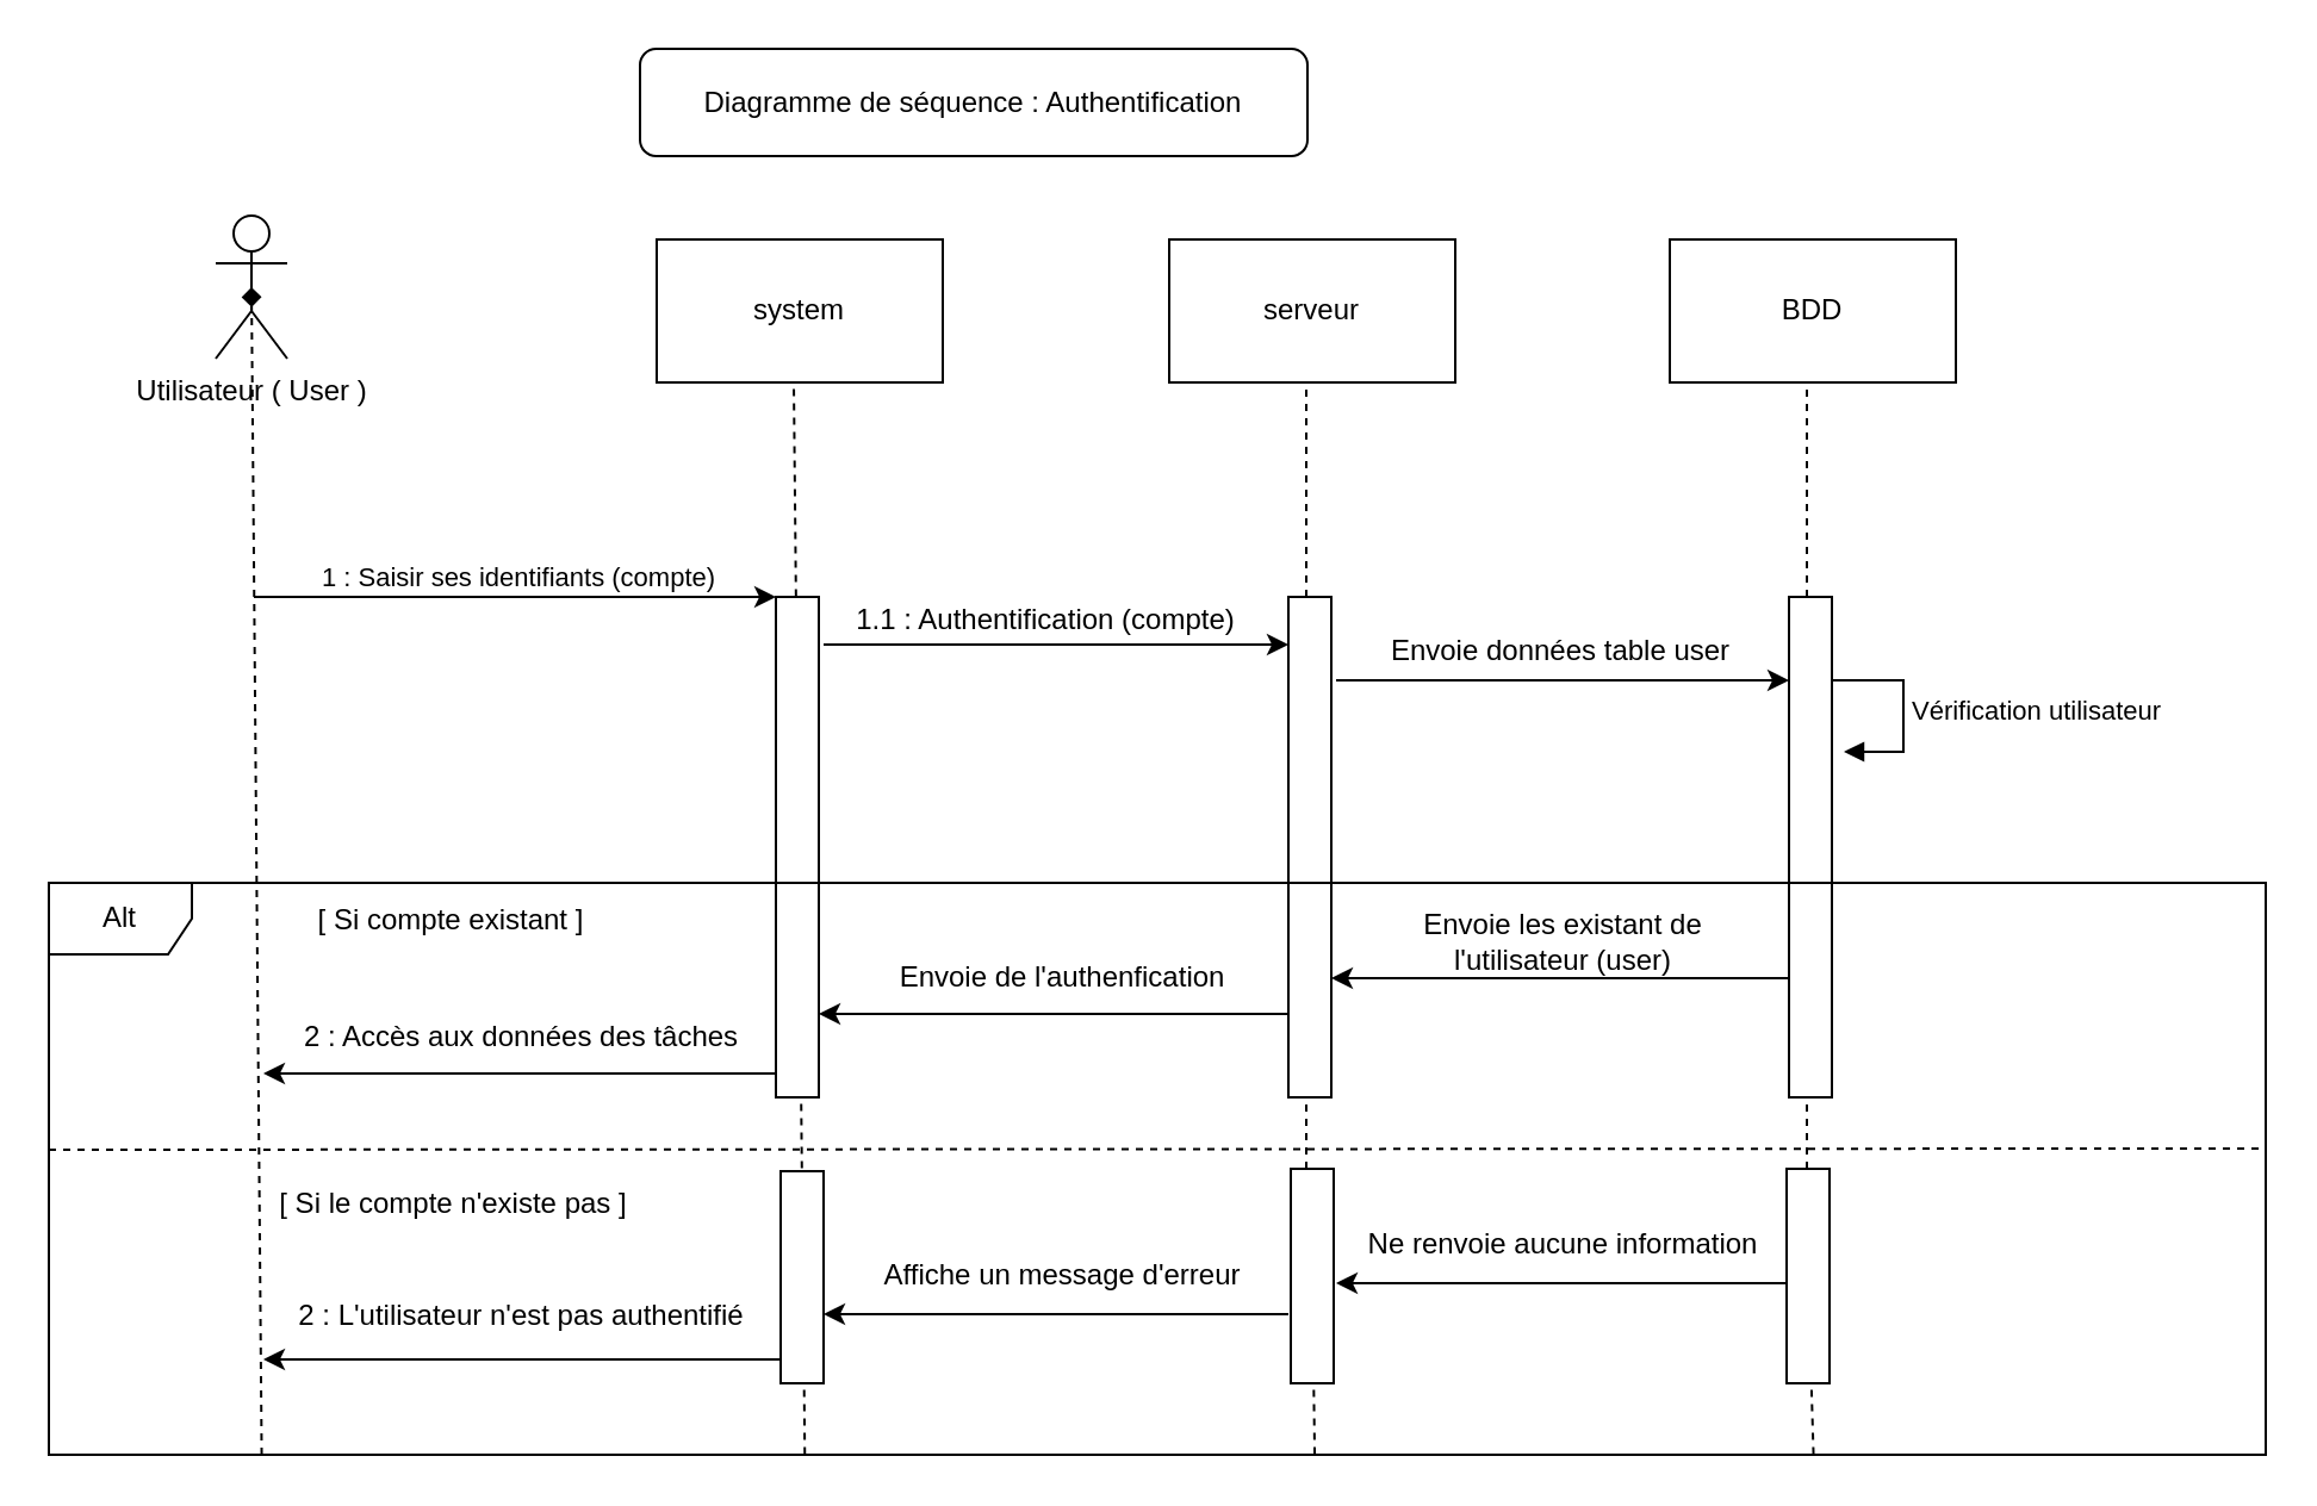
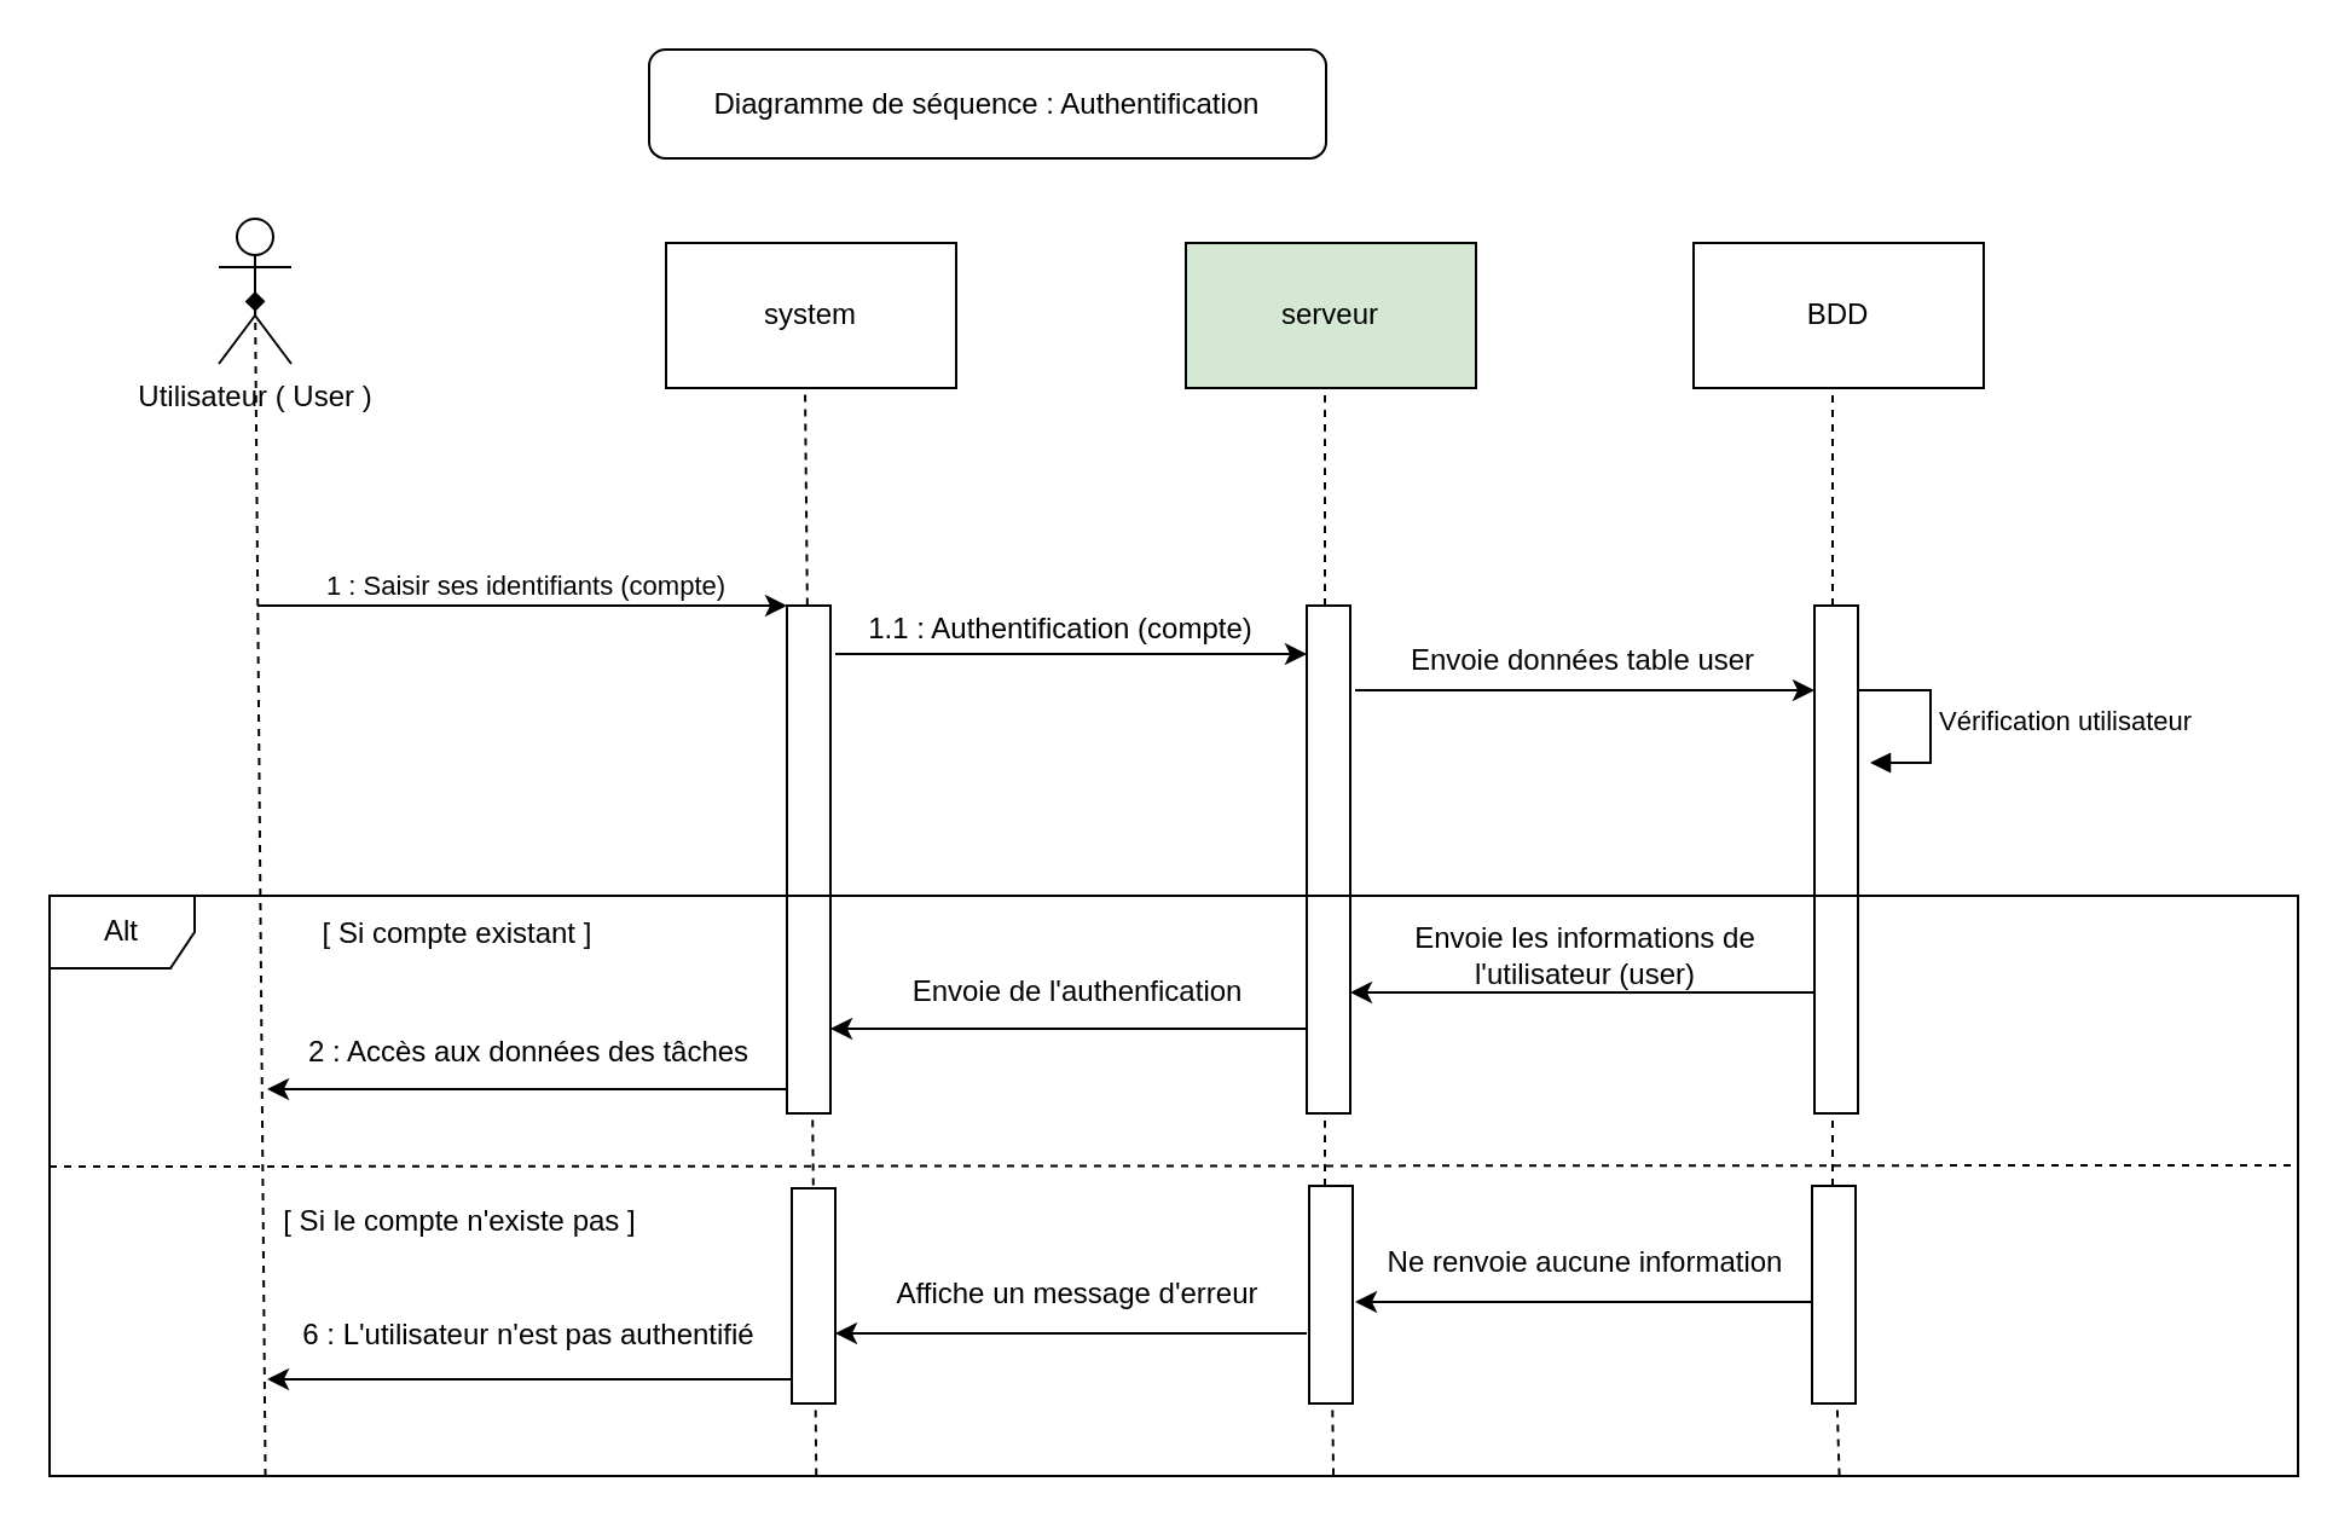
  <mxCell id="0" />
  <mxCell id="1" parent="0" />
  <mxCell id="2" value="Utilisateur ( User )" style="shape=umlActor;verticalLabelPosition=bottom;verticalAlign=top;html=1;outlineConnect=0;" vertex="1" parent="1"><mxGeometry x="90" y="90" width="30" height="60" as="geometry" /></mxCell>
  <mxCell id="3" value="" style="endArrow=diamond;dashed=1;html=1;rounded=0;entryX=0.5;entryY=0.5;entryDx=0;entryDy=0;entryPerimeter=0;exitX=0.096;exitY=1;exitDx=0;exitDy=0;exitPerimeter=0;" edge="1" parent="1" source="21" target="2"><mxGeometry width="50" height="50" relative="1" as="geometry"><mxPoint x="110" y="750" as="sourcePoint" /><mxPoint x="110" y="180" as="targetPoint" /></mxGeometry></mxCell>
  <mxCell id="4" value="system" style="rounded=0;whiteSpace=wrap;html=1;" vertex="1" parent="1"><mxGeometry x="275" y="100" width="120" height="60" as="geometry" /></mxCell>
  <mxCell id="5" value="" style="endArrow=none;dashed=1;html=1;rounded=0;entryX=0.5;entryY=0.5;entryDx=0;entryDy=0;entryPerimeter=0;exitX=0.341;exitY=0.999;exitDx=0;exitDy=0;exitPerimeter=0;" edge="1" parent="1" source="21"><mxGeometry width="50" height="50" relative="1" as="geometry"><mxPoint x="337.5" y="790" as="sourcePoint" /><mxPoint x="332.5" y="160" as="targetPoint" /></mxGeometry></mxCell>
  <mxCell id="6" value="" style="html=1;points=[];perimeter=orthogonalPerimeter;outlineConnect=0;targetShapes=umlLifeline;portConstraint=eastwest;newEdgeStyle={&quot;edgeStyle&quot;:&quot;elbowEdgeStyle&quot;,&quot;elbow&quot;:&quot;vertical&quot;,&quot;curved&quot;:0,&quot;rounded&quot;:0};" vertex="1" parent="1"><mxGeometry x="325" y="250" width="18" height="210" as="geometry" /></mxCell>
  <mxCell id="7" value="" style="endArrow=classic;html=1;rounded=0;" edge="1" parent="1" target="6"><mxGeometry width="50" height="50" relative="1" as="geometry"><mxPoint x="106" y="250" as="sourcePoint" /><mxPoint x="156" y="200" as="targetPoint" /></mxGeometry></mxCell>
  <mxCell id="8" value="1 : Saisir ses identifiants (compte)" style="edgeLabel;html=1;align=center;verticalAlign=middle;resizable=0;points=[];" vertex="1" connectable="0" parent="7"><mxGeometry x="0.315" y="-3" relative="1" as="geometry"><mxPoint x="-34" y="-12" as="offset" /></mxGeometry></mxCell>
- <mxCell id="9" value="serveur" style="rounded=0;whiteSpace=wrap;html=1;" vertex="1" parent="1"><mxGeometry x="490" y="100" width="120" height="60" as="geometry" /></mxCell>
+ <mxCell id="9" value="serveur" style="rounded=0;whiteSpace=wrap;html=1;fillColor=#d5e8d4;" vertex="1" parent="1"><mxGeometry x="490" y="100" width="120" height="60" as="geometry" /></mxCell>
  <mxCell id="10" value="" style="endArrow=none;dashed=1;html=1;rounded=0;entryX=0.5;entryY=0.5;entryDx=0;entryDy=0;entryPerimeter=0;" edge="1" parent="1" source="34"><mxGeometry width="50" height="50" relative="1" as="geometry"><mxPoint x="552.5" y="790" as="sourcePoint" /><mxPoint x="547.5" y="160" as="targetPoint" /></mxGeometry></mxCell>
  <mxCell id="11" value="" style="html=1;points=[];perimeter=orthogonalPerimeter;outlineConnect=0;targetShapes=umlLifeline;portConstraint=eastwest;newEdgeStyle={&quot;edgeStyle&quot;:&quot;elbowEdgeStyle&quot;,&quot;elbow&quot;:&quot;vertical&quot;,&quot;curved&quot;:0,&quot;rounded&quot;:0};" vertex="1" parent="1"><mxGeometry x="540" y="250" width="18" height="210" as="geometry" /></mxCell>
  <mxCell id="12" value="BDD" style="rounded=0;whiteSpace=wrap;html=1;" vertex="1" parent="1"><mxGeometry x="700" y="100" width="120" height="60" as="geometry" /></mxCell>
  <mxCell id="13" value="" style="endArrow=none;dashed=1;html=1;rounded=0;entryX=0.5;entryY=0.5;entryDx=0;entryDy=0;entryPerimeter=0;" edge="1" parent="1" source="32"><mxGeometry width="50" height="50" relative="1" as="geometry"><mxPoint x="762.5" y="790" as="sourcePoint" /><mxPoint x="757.5" y="160" as="targetPoint" /></mxGeometry></mxCell>
  <mxCell id="14" value="" style="html=1;points=[];perimeter=orthogonalPerimeter;outlineConnect=0;targetShapes=umlLifeline;portConstraint=eastwest;newEdgeStyle={&quot;edgeStyle&quot;:&quot;elbowEdgeStyle&quot;,&quot;elbow&quot;:&quot;vertical&quot;,&quot;curved&quot;:0,&quot;rounded&quot;:0};" vertex="1" parent="1"><mxGeometry x="750" y="250" width="18" height="210" as="geometry" /></mxCell>
  <mxCell id="15" value="" style="endArrow=classic;html=1;rounded=0;" edge="1" parent="1" target="11"><mxGeometry width="50" height="50" relative="1" as="geometry"><mxPoint x="345" y="270" as="sourcePoint" /><mxPoint x="500" y="270" as="targetPoint" /></mxGeometry></mxCell>
  <mxCell id="16" value="1.1 : Authentification (compte)" style="text;html=1;align=center;verticalAlign=middle;resizable=0;points=[];autosize=1;strokeColor=none;fillColor=none;" vertex="1" parent="1"><mxGeometry x="348" y="245" width="180" height="30" as="geometry" /></mxCell>
  <mxCell id="17" value="Envoie données table user" style="text;html=1;align=center;verticalAlign=middle;resizable=0;points=[];autosize=1;strokeColor=none;fillColor=none;" vertex="1" parent="1"><mxGeometry x="574" y="258" width="160" height="30" as="geometry" /></mxCell>
  <mxCell id="18" value="" style="endArrow=classic;html=1;rounded=0;" edge="1" parent="1" target="14"><mxGeometry width="50" height="50" relative="1" as="geometry"><mxPoint x="560" y="285" as="sourcePoint" /><mxPoint x="610" y="235" as="targetPoint" /></mxGeometry></mxCell>
  <mxCell id="19" value="Vérification utilisateur" style="html=1;align=left;spacingLeft=2;endArrow=block;rounded=0;edgeStyle=orthogonalEdgeStyle;curved=0;rounded=0;" edge="1" parent="1"><mxGeometry relative="1" as="geometry"><mxPoint x="768" y="285" as="sourcePoint" /><Array as="points"><mxPoint x="798" y="315" /></Array><mxPoint x="773" y="315" as="targetPoint" /></mxGeometry></mxCell>
  <mxCell id="20" value="[ Si compte existant ]" style="text;html=1;strokeColor=none;fillColor=none;align=center;verticalAlign=middle;whiteSpace=wrap;rounded=0;" vertex="1" parent="1"><mxGeometry x="104" y="371" width="170" height="30" as="geometry" /></mxCell>
  <mxCell id="21" value="Alt" style="shape=umlFrame;whiteSpace=wrap;html=1;pointerEvents=0;" vertex="1" parent="1"><mxGeometry x="20" y="370" width="930" height="240" as="geometry" /></mxCell>
  <mxCell id="22" value="" style="endArrow=classic;html=1;rounded=0;" edge="1" parent="1" target="11"><mxGeometry width="50" height="50" relative="1" as="geometry"><mxPoint x="750" y="410" as="sourcePoint" /><mxPoint x="570" y="410" as="targetPoint" /></mxGeometry></mxCell>
- <mxCell id="23" value="Envoie les existant de&lt;br&gt;l'utilisateur (user)" style="text;html=1;align=center;verticalAlign=middle;resizable=0;points=[];autosize=1;strokeColor=none;fillColor=none;" vertex="1" parent="1"><mxGeometry x="575" y="375" width="160" height="40" as="geometry" /></mxCell>
+ <mxCell id="23" value="Envoie les informations de&lt;br&gt;l'utilisateur (user)" style="text;html=1;align=center;verticalAlign=middle;resizable=0;points=[];autosize=1;strokeColor=none;fillColor=none;" vertex="1" parent="1"><mxGeometry x="575" y="375" width="160" height="40" as="geometry" /></mxCell>
  <mxCell id="24" value="" style="endArrow=classic;html=1;rounded=0;" edge="1" parent="1" target="6"><mxGeometry width="50" height="50" relative="1" as="geometry"><mxPoint x="540" y="425" as="sourcePoint" /><mxPoint x="350" y="425" as="targetPoint" /></mxGeometry></mxCell>
  <mxCell id="25" value="Envoie de l'authenfication" style="text;html=1;align=center;verticalAlign=middle;resizable=0;points=[];autosize=1;strokeColor=none;fillColor=none;" vertex="1" parent="1"><mxGeometry x="360" y="395" width="170" height="30" as="geometry" /></mxCell>
  <mxCell id="26" value="" style="endArrow=classic;html=1;rounded=0;" edge="1" parent="1"><mxGeometry width="50" height="50" relative="1" as="geometry"><mxPoint x="325" y="450" as="sourcePoint" /><mxPoint x="110" y="450" as="targetPoint" /></mxGeometry></mxCell>
  <mxCell id="27" value="2 : Accès aux données des tâches" style="text;html=1;align=center;verticalAlign=middle;resizable=0;points=[];autosize=1;strokeColor=none;fillColor=none;" vertex="1" parent="1"><mxGeometry x="113" y="420" width="210" height="30" as="geometry" /></mxCell>
  <mxCell id="28" value="" style="endArrow=none;dashed=1;html=1;rounded=0;entryX=1;entryY=0.223;entryDx=0;entryDy=0;entryPerimeter=0;" edge="1" parent="1"><mxGeometry width="50" height="50" relative="1" as="geometry"><mxPoint x="20" y="482" as="sourcePoint" /><mxPoint x="950" y="481.48" as="targetPoint" /></mxGeometry></mxCell>
  <mxCell id="29" value="[ Si le compte n'existe pas ]" style="text;html=1;strokeColor=none;fillColor=none;align=center;verticalAlign=middle;whiteSpace=wrap;rounded=0;" vertex="1" parent="1"><mxGeometry x="105" y="490" width="170" height="30" as="geometry" /></mxCell>
  <mxCell id="30" value="" style="html=1;points=[];perimeter=orthogonalPerimeter;outlineConnect=0;targetShapes=umlLifeline;portConstraint=eastwest;newEdgeStyle={&quot;edgeStyle&quot;:&quot;elbowEdgeStyle&quot;,&quot;elbow&quot;:&quot;vertical&quot;,&quot;curved&quot;:0,&quot;rounded&quot;:0};" vertex="1" parent="1"><mxGeometry x="327" y="491" width="18" height="89" as="geometry" /></mxCell>
  <mxCell id="31" value="" style="endArrow=none;dashed=1;html=1;rounded=0;entryX=0.5;entryY=0.5;entryDx=0;entryDy=0;entryPerimeter=0;exitX=0.796;exitY=0.999;exitDx=0;exitDy=0;exitPerimeter=0;" edge="1" parent="1" source="21" target="32"><mxGeometry width="50" height="50" relative="1" as="geometry"><mxPoint x="762.5" y="790" as="sourcePoint" /><mxPoint x="757.5" y="160" as="targetPoint" /></mxGeometry></mxCell>
  <mxCell id="32" value="" style="html=1;points=[];perimeter=orthogonalPerimeter;outlineConnect=0;targetShapes=umlLifeline;portConstraint=eastwest;newEdgeStyle={&quot;edgeStyle&quot;:&quot;elbowEdgeStyle&quot;,&quot;elbow&quot;:&quot;vertical&quot;,&quot;curved&quot;:0,&quot;rounded&quot;:0};" vertex="1" parent="1"><mxGeometry x="749" y="490" width="18" height="90" as="geometry" /></mxCell>
  <mxCell id="33" value="" style="endArrow=none;dashed=1;html=1;rounded=0;entryX=0.5;entryY=0.5;entryDx=0;entryDy=0;entryPerimeter=0;exitX=0.571;exitY=0.999;exitDx=0;exitDy=0;exitPerimeter=0;" edge="1" parent="1" source="21" target="34"><mxGeometry width="50" height="50" relative="1" as="geometry"><mxPoint x="552.5" y="790" as="sourcePoint" /><mxPoint x="547.5" y="160" as="targetPoint" /></mxGeometry></mxCell>
  <mxCell id="34" value="" style="html=1;points=[];perimeter=orthogonalPerimeter;outlineConnect=0;targetShapes=umlLifeline;portConstraint=eastwest;newEdgeStyle={&quot;edgeStyle&quot;:&quot;elbowEdgeStyle&quot;,&quot;elbow&quot;:&quot;vertical&quot;,&quot;curved&quot;:0,&quot;rounded&quot;:0};" vertex="1" parent="1"><mxGeometry x="541" y="490" width="18" height="90" as="geometry" /></mxCell>
  <mxCell id="35" value="" style="endArrow=classic;html=1;rounded=0;" edge="1" parent="1"><mxGeometry width="50" height="50" relative="1" as="geometry"><mxPoint x="749" y="538" as="sourcePoint" /><mxPoint x="560" y="538" as="targetPoint" /></mxGeometry></mxCell>
  <mxCell id="36" value="Ne renvoie aucune information" style="text;html=1;align=center;verticalAlign=middle;resizable=0;points=[];autosize=1;strokeColor=none;fillColor=none;" vertex="1" parent="1"><mxGeometry x="560" y="507" width="190" height="30" as="geometry" /></mxCell>
  <mxCell id="37" value="" style="endArrow=classic;html=1;rounded=0;" edge="1" parent="1" target="30"><mxGeometry width="50" height="50" relative="1" as="geometry"><mxPoint x="540" y="551" as="sourcePoint" /><mxPoint x="351" y="551" as="targetPoint" /></mxGeometry></mxCell>
  <mxCell id="38" value="Affiche un message d'erreur" style="text;html=1;align=center;verticalAlign=middle;resizable=0;points=[];autosize=1;strokeColor=none;fillColor=none;" vertex="1" parent="1"><mxGeometry x="360" y="520" width="170" height="30" as="geometry" /></mxCell>
  <mxCell id="39" value="" style="endArrow=classic;html=1;rounded=0;" edge="1" parent="1" source="30"><mxGeometry width="50" height="50" relative="1" as="geometry"><mxPoint x="327" y="568" as="sourcePoint" /><mxPoint x="110" y="570" as="targetPoint" /></mxGeometry></mxCell>
- <mxCell id="40" value="2 : L'utilisateur n'est pas authentifié" style="text;html=1;align=center;verticalAlign=middle;resizable=0;points=[];autosize=1;strokeColor=none;fillColor=none;" vertex="1" parent="1"><mxGeometry x="113" y="537" width="210" height="30" as="geometry" /></mxCell>
+ <mxCell id="40" value="6 : L'utilisateur n'est pas authentifié" style="text;html=1;align=center;verticalAlign=middle;resizable=0;points=[];autosize=1;strokeColor=none;fillColor=none;" vertex="1" parent="1"><mxGeometry x="113" y="537" width="210" height="30" as="geometry" /></mxCell>
  <mxCell id="41" value="Diagramme de séquence : Authentification" style="rounded=1;whiteSpace=wrap;html=1;" vertex="1" parent="1"><mxGeometry x="268" y="20" width="280" height="45" as="geometry" /></mxCell>
